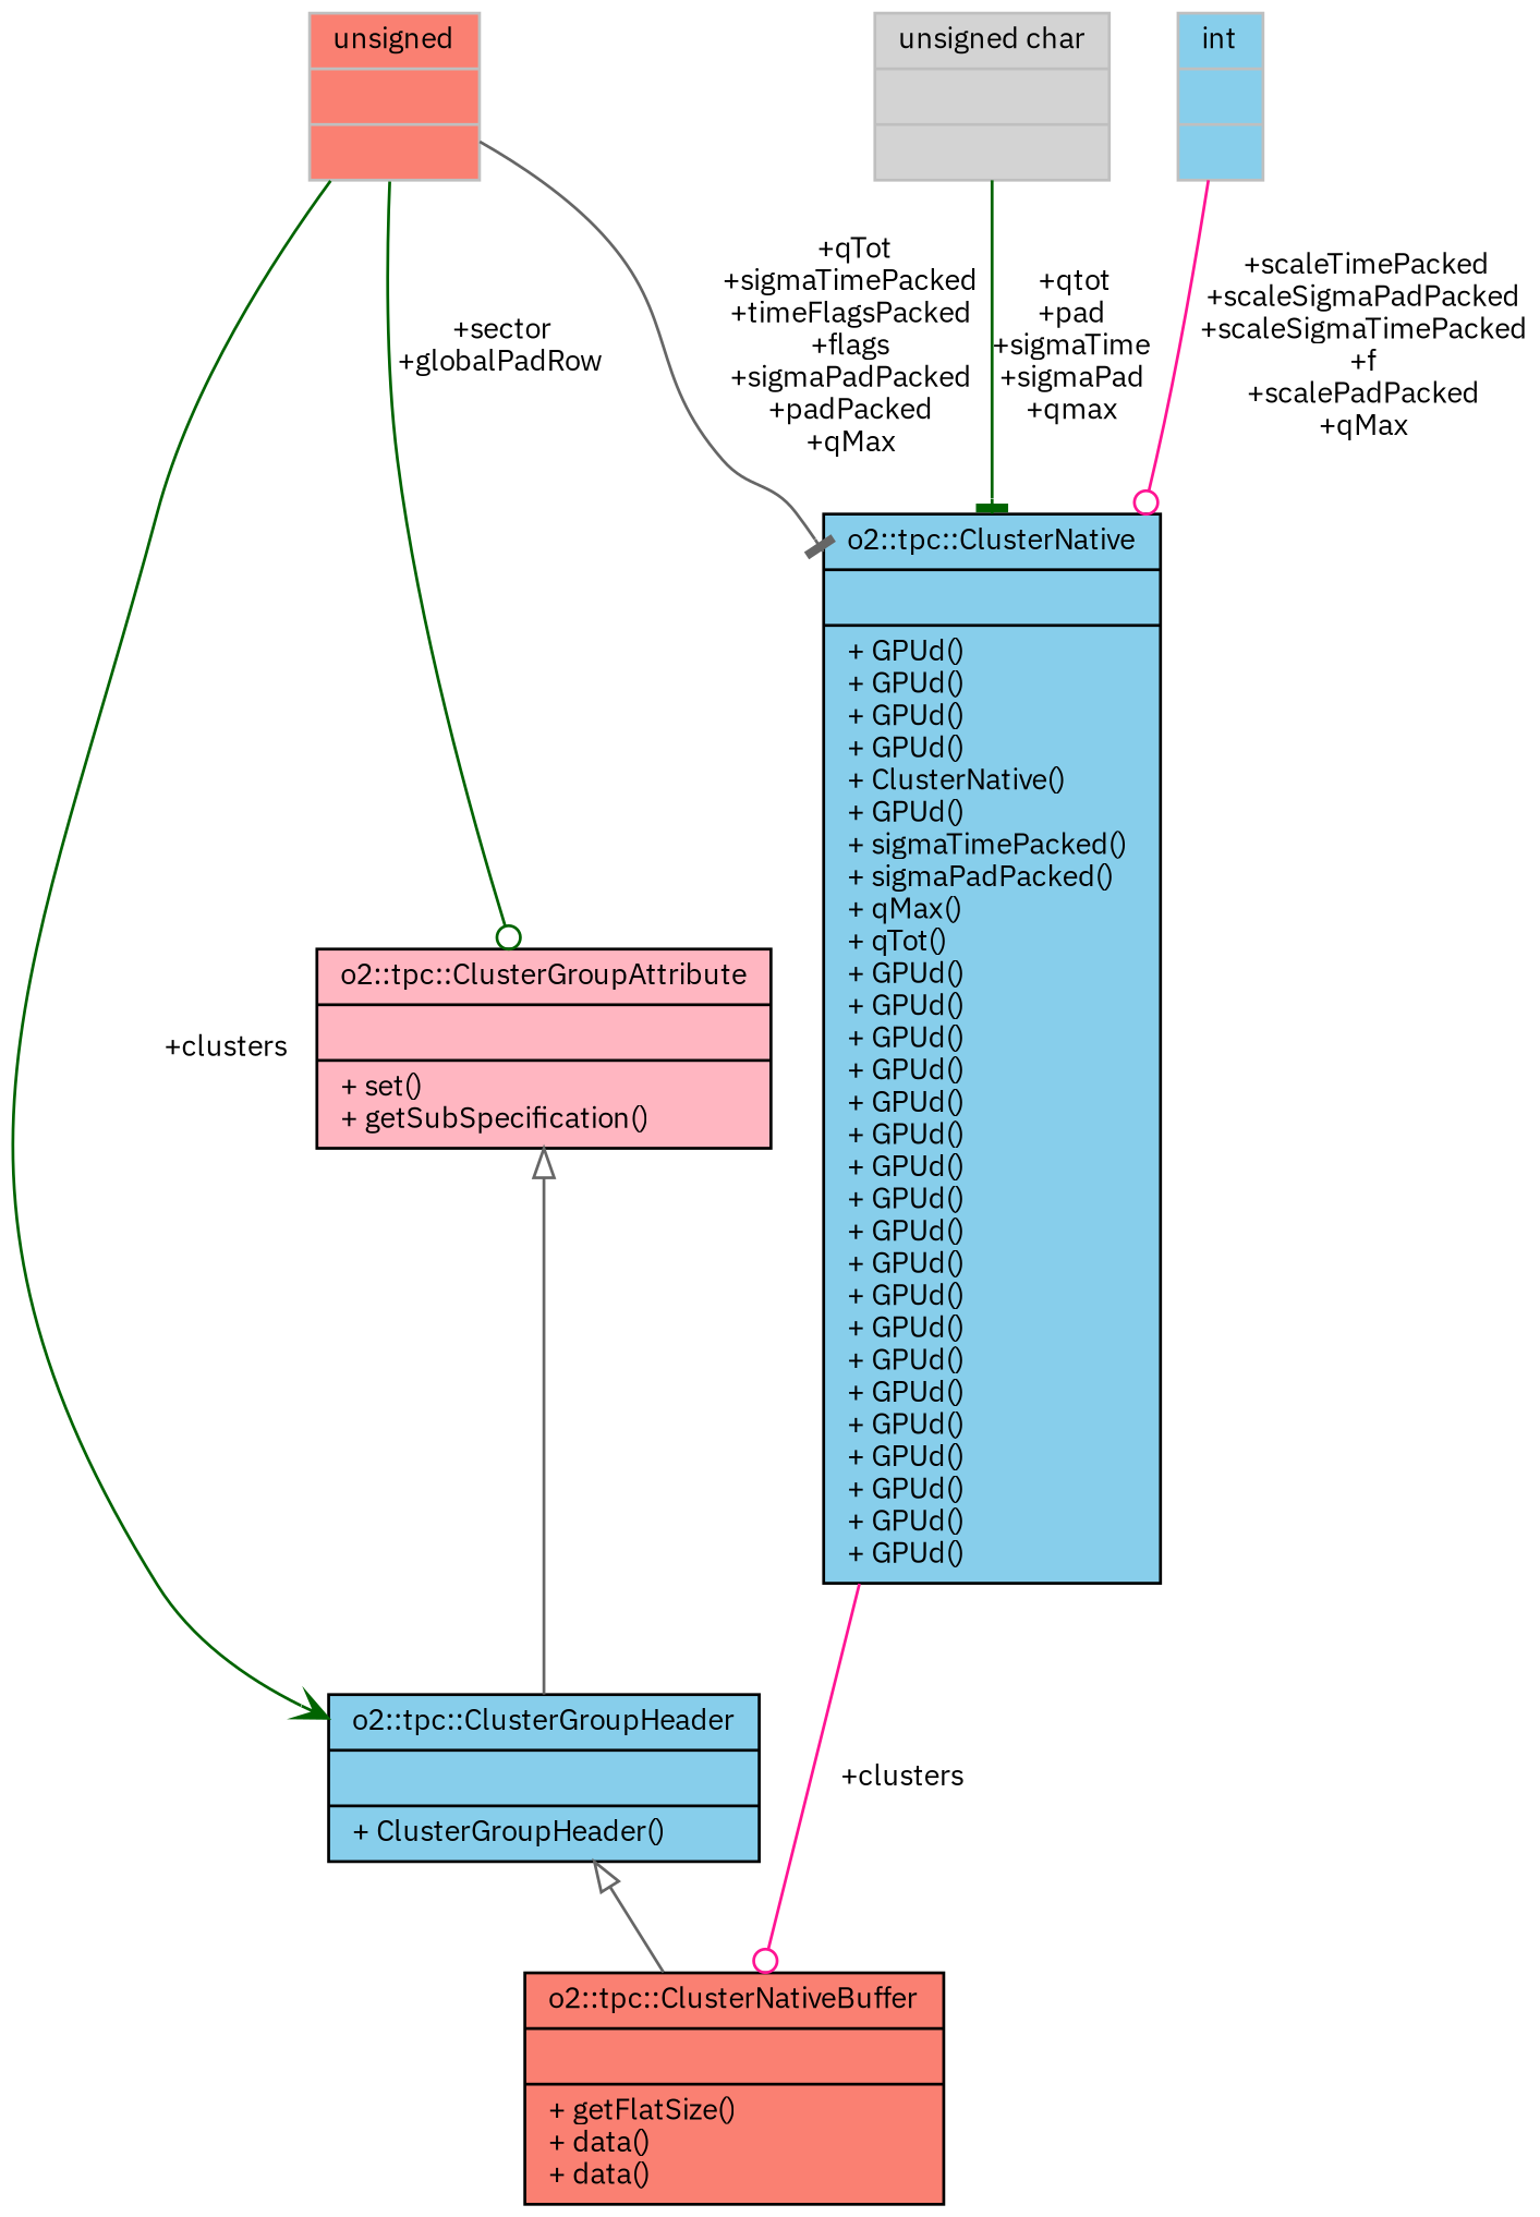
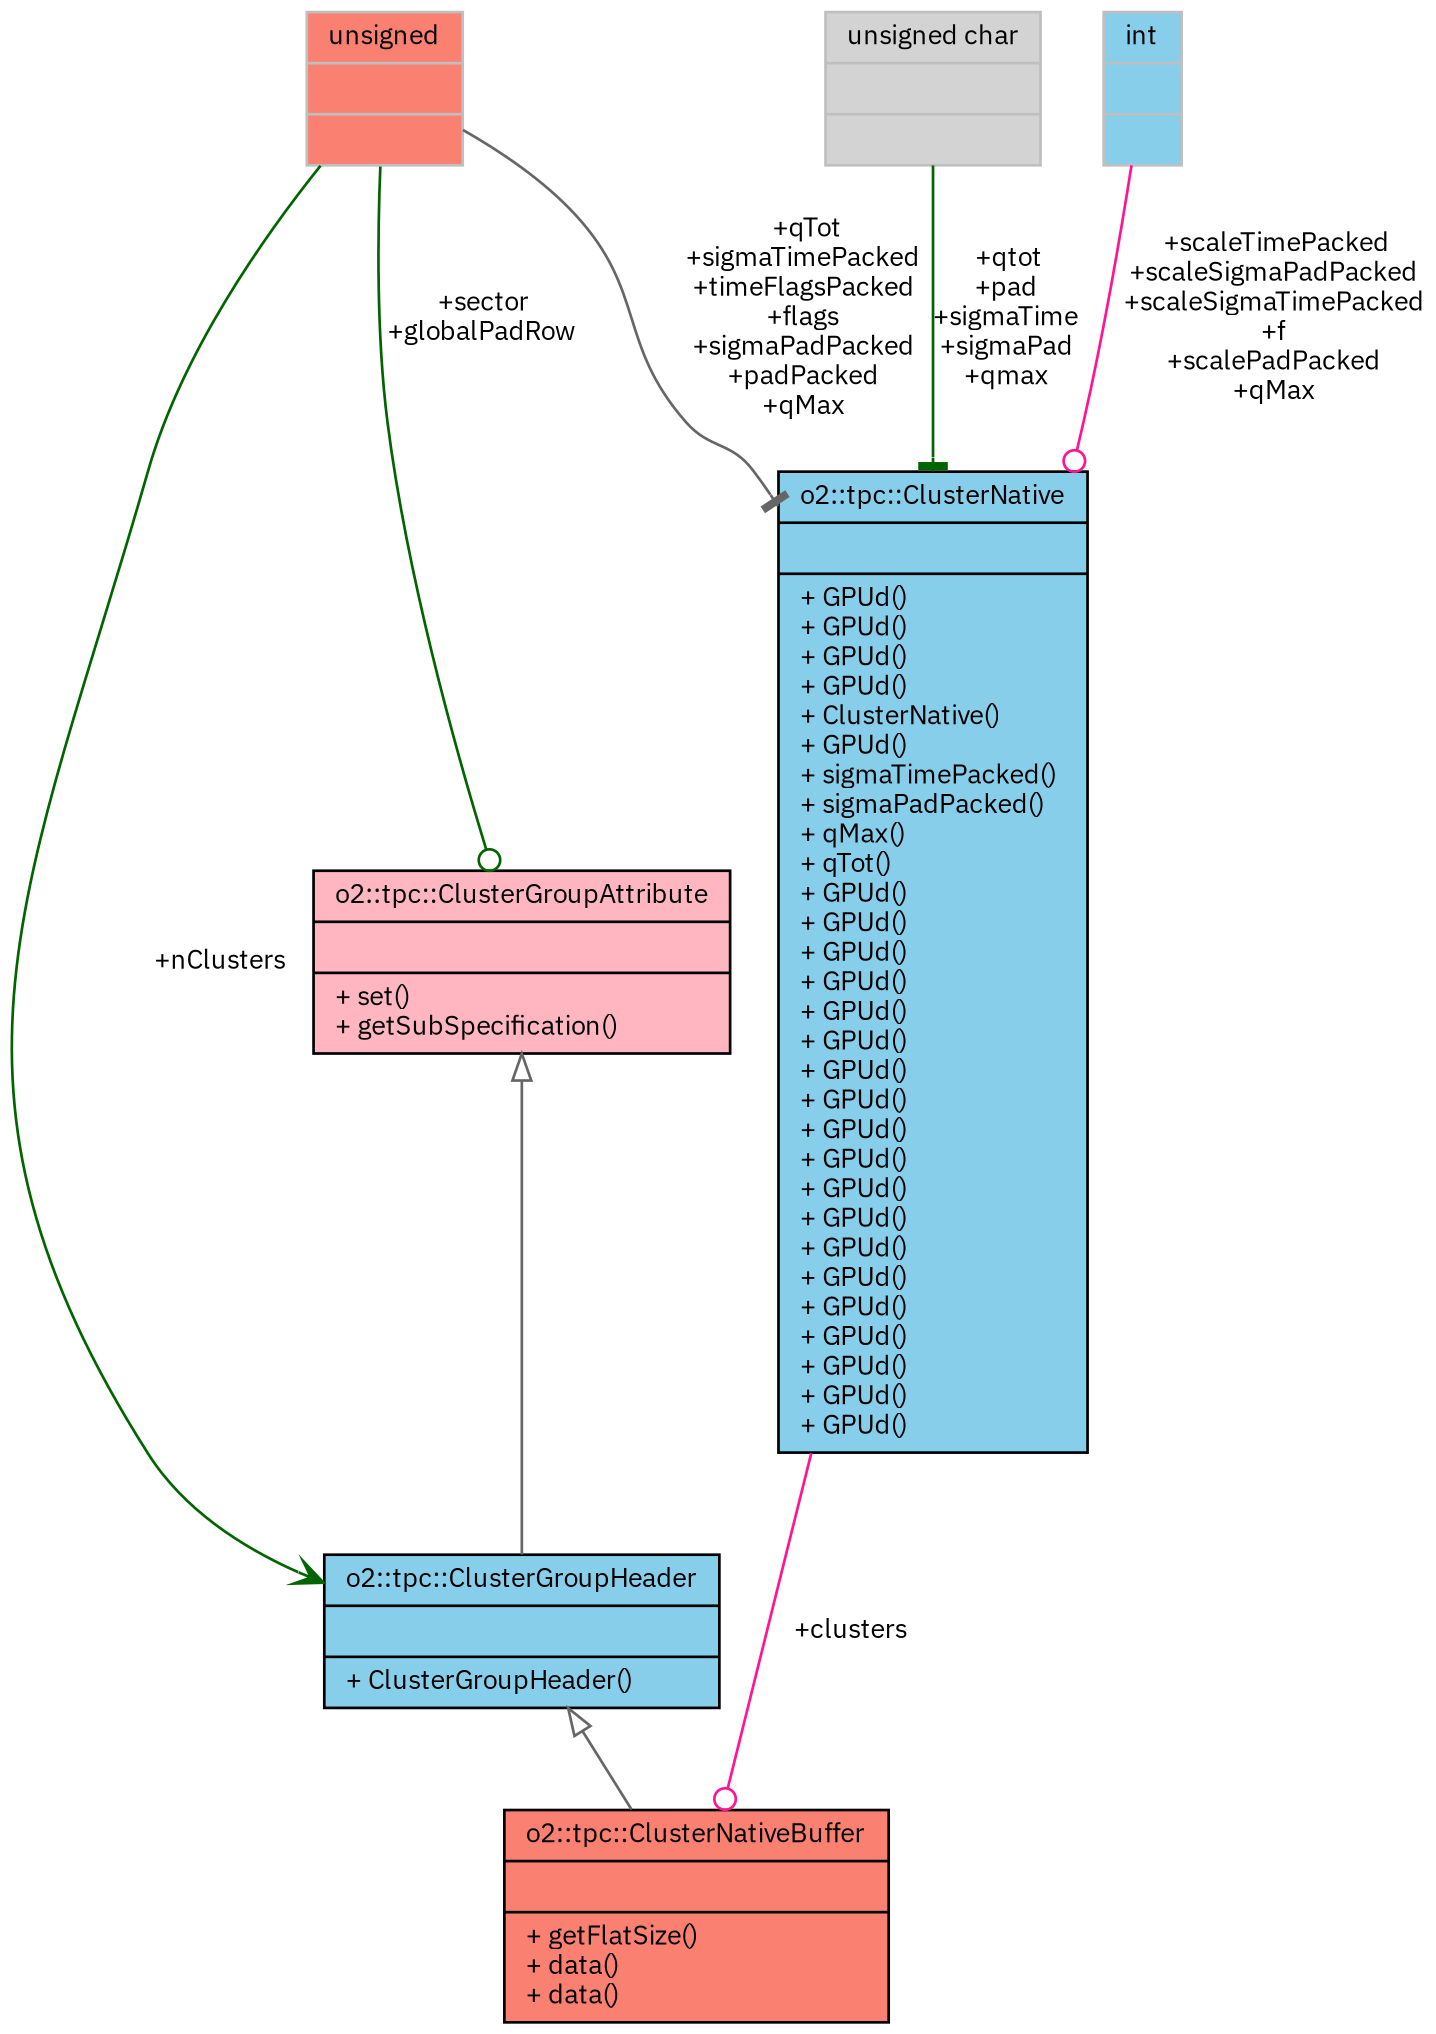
  digraph {
    fontname="IBM Plex Sans"
    node [color=black fillcolor=skyblue fontname="IBM Plex Sans" fontsize=10 shape=record style=filled]
    edge [color=gray40 fontname="IBM Plex Sans" fontsize=10 labelfontname=Helvetica labelfontsize=10 style=solid arrowhead=odot]
    n1 [fillcolor=salmon fontcolor=black height=0.2 label="{o2::tpc::ClusterNativeBuffer\n||+ getFlatSize()\l+ data()\l+ data()\l}" width=0.4]
    n2 [height=0.2 label="{o2::tpc::ClusterGroupHeader\n||+ ClusterGroupHeader()\l}" width=0.4]
    n3 [fillcolor=lightpink height=0.2 label="{o2::tpc::ClusterGroupAttribute\n||+ set()\l+ getSubSpecification()\l}" width=0.4]
    n4 [color=grey75 fillcolor=salmon height=0.2 label="{unsigned\n||}" width=0.4]
    n5 [height=0.2 label="{o2::tpc::ClusterNative\n||+ GPUd()\l+ GPUd()\l+ GPUd()\l+ GPUd()\l+ ClusterNative()\l+ GPUd()\l+ sigmaTimePacked()\l+ sigmaPadPacked()\l+ qMax()\l+ qTot()\l+ GPUd()\l+ GPUd()\l+ GPUd()\l+ GPUd()\l+ GPUd()\l+ GPUd()\l+ GPUd()\l+ GPUd()\l+ GPUd()\l+ GPUd()\l+ GPUd()\l+ GPUd()\l+ GPUd()\l+ GPUd()\l+ GPUd()\l+ GPUd()\l+ GPUd()\l+ GPUd()\l+ GPUd()\l}" width=0.4]
    n6 [color=grey75 fillcolor=lightgrey height=0.2 label="{unsigned char\n||}" width=0.4]
    n7 [color=grey75 height=0.2 label="{int\n||}" width=0.4]
    n2 -> n1 [arrowtail=onormal dir=back arrowhead=""]
    n3 -> n2 [arrowtail=onormal dir=back arrowhead=""]
-   n4 -> n2 [arrowhead=vee color=darkgreen label=" +clusters"]
+   n4 -> n2 [arrowhead=vee color=darkgreen label=" +nClusters"]
    n4 -> n3 [color=darkgreen label=" +sector\n+globalPadRow"]
    n4 -> n5 [arrowhead=tee label=" +qTot\n+sigmaTimePacked\n+timeFlagsPacked\n+flags\n+sigmaPadPacked\n+padPacked\n+qMax"]
    n5 -> n1 [color=deeppink label=" +clusters"]
    n6 -> n5 [arrowhead=tee color=darkgreen label=" +qtot\n+pad\n+sigmaTime\n+sigmaPad\n+qmax"]
    n7 -> n5 [color=deeppink label=" +scaleTimePacked\n+scaleSigmaPadPacked\n+scaleSigmaTimePacked\n+f\n+scalePadPacked\n+qMax"]
  }
